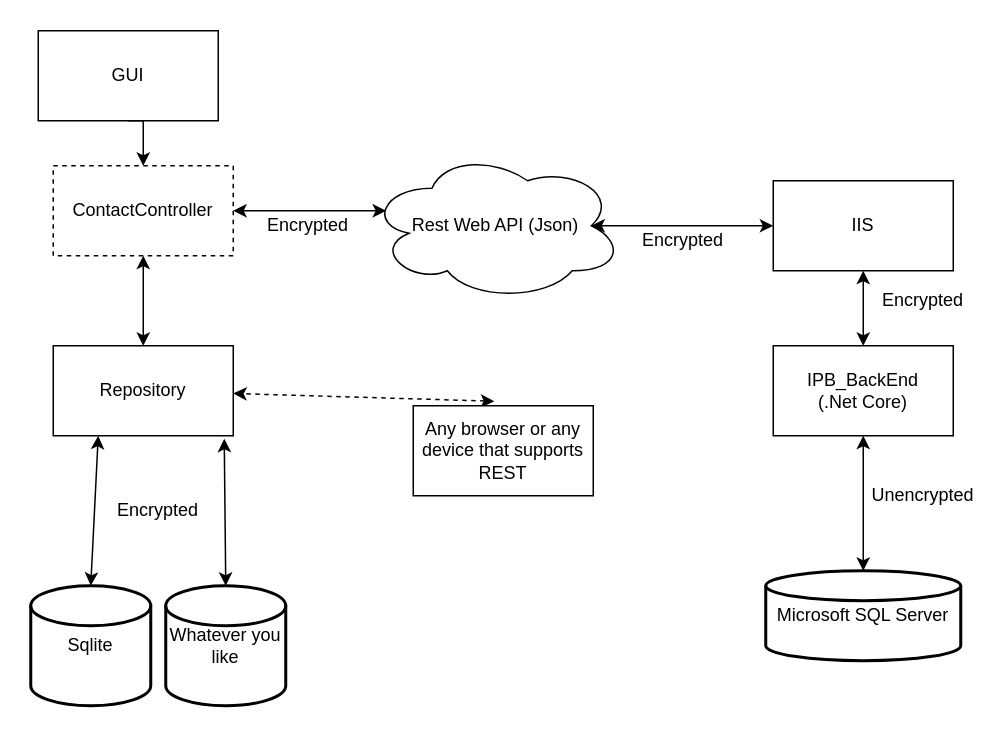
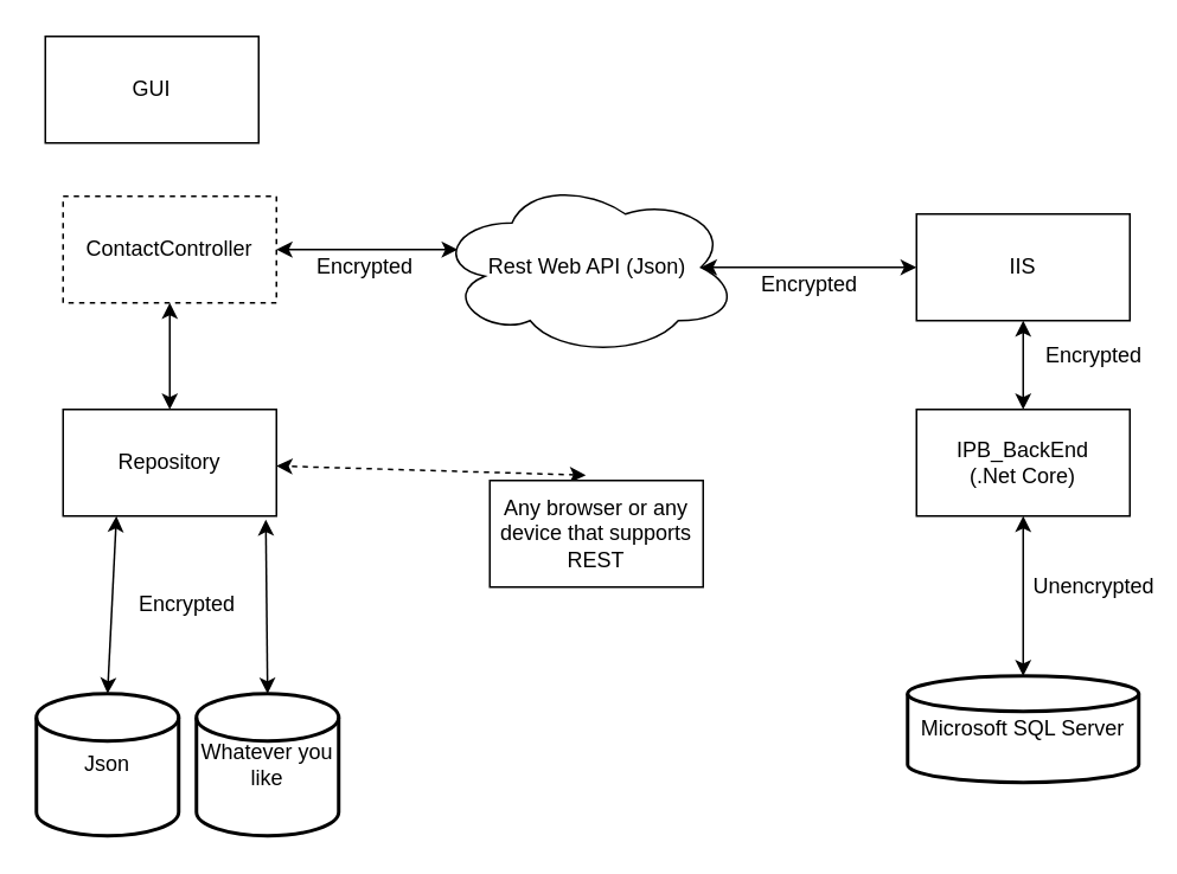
  <mxCell id="0" />
  <mxCell id="1" parent="0" />
- <mxCell id="2" style="edgeStyle=orthogonalEdgeStyle;rounded=0;orthogonalLoop=1;jettySize=auto;html=1;exitX=0.5;exitY=1;exitDx=0;exitDy=0;entryX=0.5;entryY=0;entryDx=0;entryDy=0;" edge="1" parent="1" source="3" target="4"><mxGeometry relative="1" as="geometry" /></mxCell>
  <mxCell id="3" value="GUI" style="rounded=0;whiteSpace=wrap;html=1;" vertex="1" parent="1"><mxGeometry x="25" y="20" width="120" height="60" as="geometry" /></mxCell>
  <mxCell id="4" value="ContactController" style="rounded=0;whiteSpace=wrap;html=1;dashed=1;" vertex="1" parent="1"><mxGeometry x="35" y="110" width="120" height="60" as="geometry" /></mxCell>
  <mxCell id="5" value="Repository" style="rounded=0;whiteSpace=wrap;html=1;" vertex="1" parent="1"><mxGeometry x="35" y="230" width="120" height="60" as="geometry" /></mxCell>
  <mxCell id="6" value="" style="endArrow=classic;startArrow=classic;html=1;entryX=0.5;entryY=1;entryDx=0;entryDy=0;exitX=0.5;exitY=0;exitDx=0;exitDy=0;" edge="1" parent="1" source="5" target="4"><mxGeometry width="50" height="50" relative="1" as="geometry"><mxPoint x="225" y="180" as="sourcePoint" /><mxPoint x="235" y="150" as="targetPoint" /></mxGeometry></mxCell>
  <mxCell id="7" value="" style="endArrow=classic;startArrow=classic;html=1;exitX=1;exitY=0.5;exitDx=0;exitDy=0;entryX=0.07;entryY=0.4;entryDx=0;entryDy=0;entryPerimeter=0;" edge="1" parent="1" source="4" target="10"><mxGeometry width="50" height="50" relative="1" as="geometry"><mxPoint x="385" y="300" as="sourcePoint" /><mxPoint x="435" y="250" as="targetPoint" /></mxGeometry></mxCell>
  <mxCell id="8" value="IIS" style="rounded=0;whiteSpace=wrap;html=1;" vertex="1" parent="1"><mxGeometry x="515" y="120" width="120" height="60" as="geometry" /></mxCell>
  <mxCell id="9" value="IPB_BackEnd&lt;br&gt;(.Net Core)" style="rounded=0;whiteSpace=wrap;html=1;" vertex="1" parent="1"><mxGeometry x="515" y="230" width="120" height="60" as="geometry" /></mxCell>
  <mxCell id="10" value="Rest Web API (Json)" style="ellipse;shape=cloud;whiteSpace=wrap;html=1;align=center;" vertex="1" parent="1"><mxGeometry x="245" y="100" width="170" height="100" as="geometry" /></mxCell>
  <mxCell id="11" value="" style="endArrow=classic;startArrow=classic;html=1;exitX=0.875;exitY=0.5;exitDx=0;exitDy=0;exitPerimeter=0;entryX=0;entryY=0.5;entryDx=0;entryDy=0;" edge="1" parent="1" source="10" target="8"><mxGeometry width="50" height="50" relative="1" as="geometry"><mxPoint x="545" y="340" as="sourcePoint" /><mxPoint x="595" y="290" as="targetPoint" /></mxGeometry></mxCell>
  <mxCell id="12" value="Encrypted" style="text;html=1;strokeColor=none;fillColor=none;align=center;verticalAlign=middle;whiteSpace=wrap;rounded=0;" vertex="1" parent="1"><mxGeometry x="185" y="140" width="40" height="20" as="geometry" /></mxCell>
  <mxCell id="13" value="Encrypted" style="text;html=1;strokeColor=none;fillColor=none;align=center;verticalAlign=middle;whiteSpace=wrap;rounded=0;" vertex="1" parent="1"><mxGeometry x="435" y="150" width="40" height="20" as="geometry" /></mxCell>
- <mxCell id="14" value="Sqlite" style="strokeWidth=2;html=1;shape=mxgraph.flowchart.database;whiteSpace=wrap;" vertex="1" parent="1"><mxGeometry x="20" y="390" width="80" height="80" as="geometry" /></mxCell>
+ <mxCell id="14" value="Json" style="strokeWidth=2;html=1;shape=mxgraph.flowchart.database;whiteSpace=wrap;" vertex="1" parent="1"><mxGeometry x="20" y="390" width="80" height="80" as="geometry" /></mxCell>
  <mxCell id="15" value="" style="endArrow=classic;startArrow=classic;html=1;entryX=0.25;entryY=1;entryDx=0;entryDy=0;exitX=0.5;exitY=0;exitDx=0;exitDy=0;exitPerimeter=0;" edge="1" parent="1" source="14" target="5"><mxGeometry width="50" height="50" relative="1" as="geometry"><mxPoint x="75" y="430" as="sourcePoint" /><mxPoint x="125" y="380" as="targetPoint" /></mxGeometry></mxCell>
  <mxCell id="16" value="Whatever you like" style="strokeWidth=2;html=1;shape=mxgraph.flowchart.database;whiteSpace=wrap;" vertex="1" parent="1"><mxGeometry x="110" y="390" width="80" height="80" as="geometry" /></mxCell>
  <mxCell id="17" value="" style="endArrow=classic;startArrow=classic;html=1;exitX=0.5;exitY=0;exitDx=0;exitDy=0;exitPerimeter=0;entryX=0.95;entryY=1.033;entryDx=0;entryDy=0;entryPerimeter=0;" edge="1" parent="1" source="16" target="5"><mxGeometry width="50" height="50" relative="1" as="geometry"><mxPoint x="185" y="300" as="sourcePoint" /><mxPoint x="235" y="250" as="targetPoint" /></mxGeometry></mxCell>
  <mxCell id="18" value="Microsoft SQL Server" style="strokeWidth=2;html=1;shape=mxgraph.flowchart.database;whiteSpace=wrap;" vertex="1" parent="1"><mxGeometry x="510" y="380" width="130" height="60" as="geometry" /></mxCell>
  <mxCell id="19" value="" style="endArrow=classic;startArrow=classic;html=1;entryX=0.5;entryY=1;entryDx=0;entryDy=0;exitX=0.5;exitY=0;exitDx=0;exitDy=0;" edge="1" parent="1" source="9" target="8"><mxGeometry width="50" height="50" relative="1" as="geometry"><mxPoint x="415" y="270" as="sourcePoint" /><mxPoint x="465" y="220" as="targetPoint" /></mxGeometry></mxCell>
  <mxCell id="20" value="" style="endArrow=classic;startArrow=classic;html=1;exitX=0.45;exitY=-0.05;exitDx=0;exitDy=0;exitPerimeter=0;dashed=1;" edge="1" parent="1" source="21" target="5"><mxGeometry width="50" height="50" relative="1" as="geometry"><mxPoint x="345" y="250" as="sourcePoint" /><mxPoint x="385" y="280" as="targetPoint" /></mxGeometry></mxCell>
  <mxCell id="21" value="Any browser or any device that supports REST" style="rounded=0;whiteSpace=wrap;html=1;" vertex="1" parent="1"><mxGeometry x="275" y="270" width="120" height="60" as="geometry" /></mxCell>
  <mxCell id="22" value="Encrypted" style="text;html=1;strokeColor=none;fillColor=none;align=center;verticalAlign=middle;whiteSpace=wrap;rounded=0;" vertex="1" parent="1"><mxGeometry x="85" y="330" width="40" height="20" as="geometry" /></mxCell>
  <mxCell id="23" value="" style="endArrow=classic;startArrow=classic;html=1;entryX=0.5;entryY=1;entryDx=0;entryDy=0;" edge="1" parent="1" source="18" target="9"><mxGeometry width="50" height="50" relative="1" as="geometry"><mxPoint x="395" y="440" as="sourcePoint" /><mxPoint x="445" y="390" as="targetPoint" /></mxGeometry></mxCell>
  <mxCell id="24" value="Encrypted" style="text;html=1;strokeColor=none;fillColor=none;align=center;verticalAlign=middle;whiteSpace=wrap;rounded=0;" vertex="1" parent="1"><mxGeometry x="595" y="190" width="40" height="20" as="geometry" /></mxCell>
  <mxCell id="25" value="Unencrypted" style="text;html=1;strokeColor=none;fillColor=none;align=center;verticalAlign=middle;whiteSpace=wrap;rounded=0;" vertex="1" parent="1"><mxGeometry x="595" y="320" width="40" height="20" as="geometry" /></mxCell>
